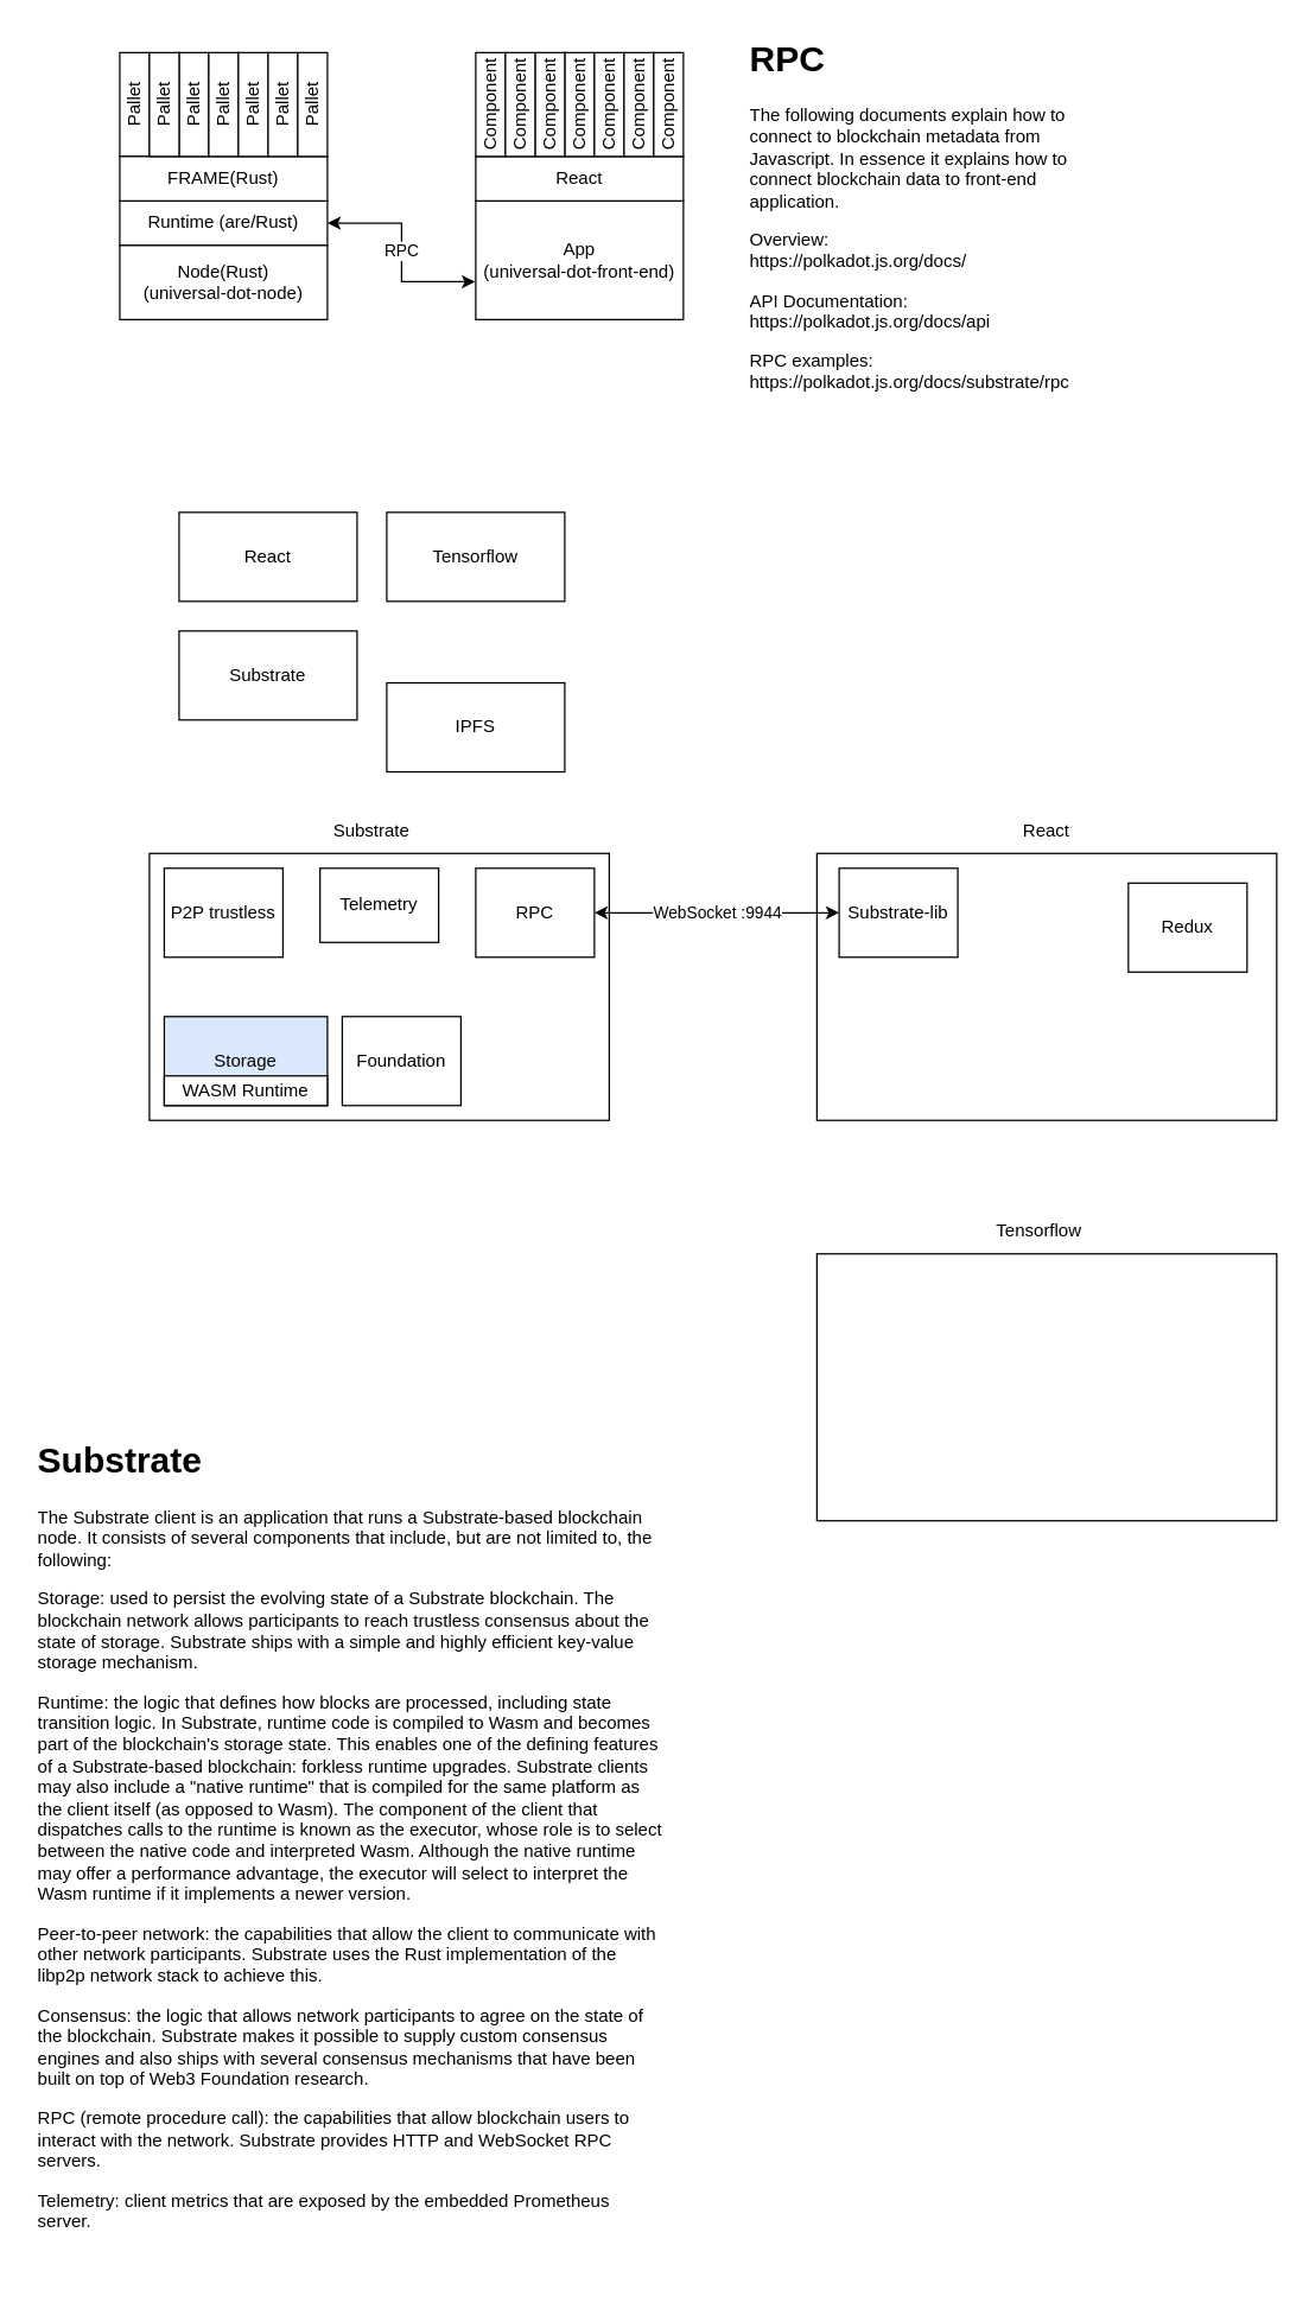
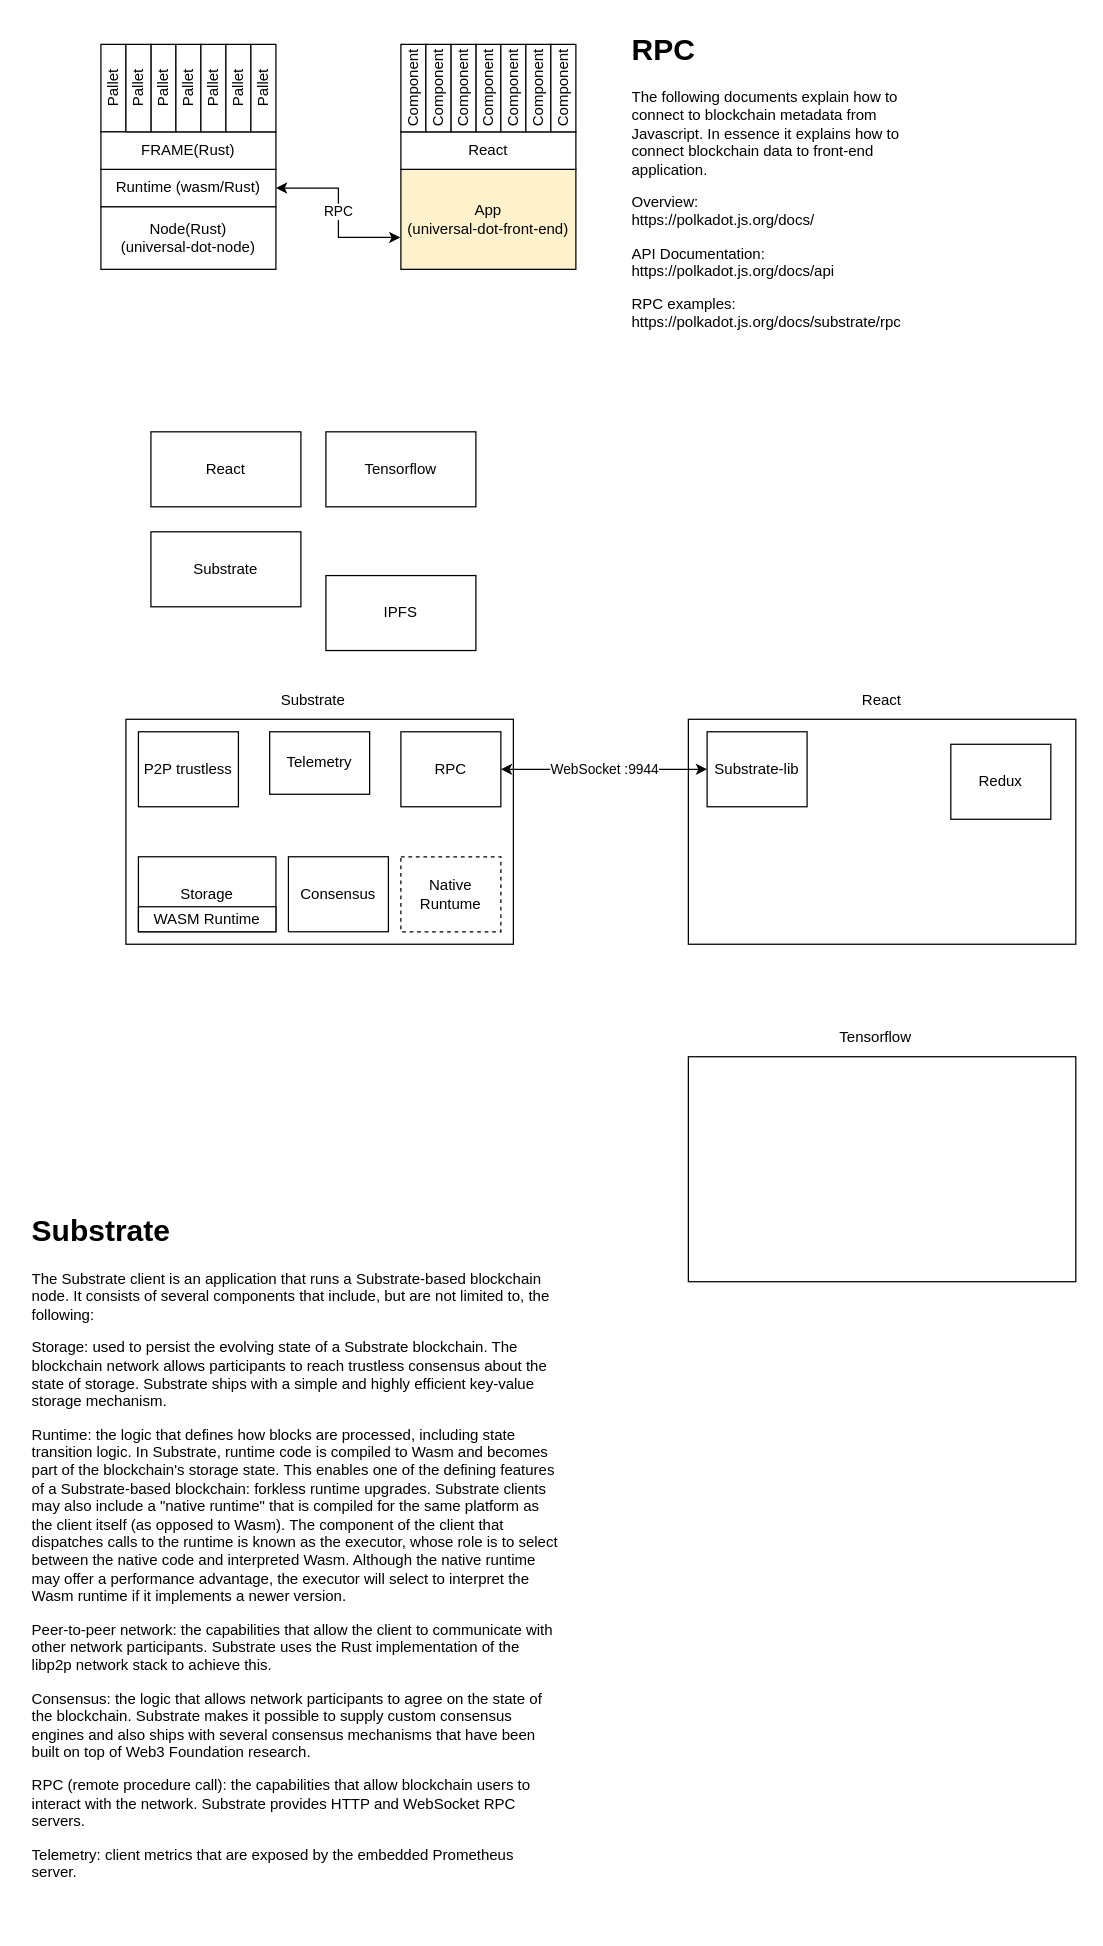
  <mxCell id="0" />
  <mxCell id="1" parent="0" />
- <mxCell id="2" value="Runtime (are/Rust)" style="rounded=0;whiteSpace=wrap;html=1;" parent="1" vertex="1"><mxGeometry x="80" y="135" width="140" height="30" as="geometry" /></mxCell>
+ <mxCell id="2" value="Runtime (wasm/Rust)" style="rounded=0;whiteSpace=wrap;html=1;" parent="1" vertex="1"><mxGeometry x="80" y="135" width="140" height="30" as="geometry" /></mxCell>
  <mxCell id="3" value="Pallet" style="rounded=0;whiteSpace=wrap;html=1;horizontal=0;" parent="1" vertex="1"><mxGeometry x="80" y="35" width="20" height="70" as="geometry" /></mxCell>
  <mxCell id="4" value="FRAME(Rust)" style="rounded=0;whiteSpace=wrap;html=1;" parent="1" vertex="1"><mxGeometry x="80" y="105" width="140" height="30" as="geometry" /></mxCell>
  <mxCell id="5" value="RPC" style="edgeStyle=orthogonalEdgeStyle;rounded=0;orthogonalLoop=1;jettySize=auto;html=1;exitX=-0.003;exitY=0.681;exitDx=0;exitDy=0;startArrow=classic;startFill=1;exitPerimeter=0;" parent="1" source="6" target="2" edge="1"><mxGeometry relative="1" as="geometry" /></mxCell>
- <mxCell id="6" value="App&lt;br&gt;(universal-dot-front-end)" style="rounded=0;whiteSpace=wrap;html=1;" parent="1" vertex="1"><mxGeometry x="320" y="135" width="140" height="80" as="geometry" /></mxCell>
+ <mxCell id="6" value="App&lt;br&gt;(universal-dot-front-end)" style="rounded=0;whiteSpace=wrap;html=1;fillColor=#fff2cc;" parent="1" vertex="1"><mxGeometry x="320" y="135" width="140" height="80" as="geometry" /></mxCell>
  <mxCell id="7" value="React" style="rounded=0;whiteSpace=wrap;html=1;" parent="1" vertex="1"><mxGeometry x="320" y="105" width="140" height="30" as="geometry" /></mxCell>
  <mxCell id="8" value="Component" style="rounded=0;whiteSpace=wrap;html=1;horizontal=0;" parent="1" vertex="1"><mxGeometry x="320" y="35" width="20" height="70" as="geometry" /></mxCell>
  <mxCell id="9" value="&lt;h1&gt;RPC&lt;/h1&gt;&lt;p&gt;The following documents explain how to connect to blockchain metadata from Javascript. In essence it explains how to connect blockchain data to front-end application.&lt;/p&gt;&lt;p&gt;Overview:&lt;br&gt;https://polkadot.js.org/docs/&lt;/p&gt;&lt;p&gt;API Documentation:&amp;nbsp;&lt;br&gt;https://polkadot.js.org/docs/api&lt;br&gt;&lt;/p&gt;&lt;p&gt;RPC examples:&lt;br&gt;https://polkadot.js.org/docs/substrate/rpc&lt;br&gt;&lt;/p&gt;" style="text;html=1;strokeColor=none;fillColor=none;spacing=5;spacingTop=-20;whiteSpace=wrap;overflow=hidden;rounded=0;" parent="1" vertex="1"><mxGeometry x="500" y="20" width="240" height="260" as="geometry" /></mxCell>
  <mxCell id="10" value="Node(Rust)&lt;br&gt;(universal-dot-node)" style="rounded=0;whiteSpace=wrap;html=1;" parent="1" vertex="1"><mxGeometry x="80" y="165" width="140" height="50" as="geometry" /></mxCell>
  <mxCell id="11" value="Pallet" style="rounded=0;whiteSpace=wrap;html=1;horizontal=0;" parent="1" vertex="1"><mxGeometry x="120" y="35" width="20" height="70" as="geometry" /></mxCell>
  <mxCell id="12" value="Pallet" style="rounded=0;whiteSpace=wrap;html=1;horizontal=0;" parent="1" vertex="1"><mxGeometry x="140" y="35" width="20" height="70" as="geometry" /></mxCell>
  <mxCell id="13" value="Pallet" style="rounded=0;whiteSpace=wrap;html=1;horizontal=0;" parent="1" vertex="1"><mxGeometry x="160" y="35" width="20" height="70" as="geometry" /></mxCell>
  <mxCell id="14" value="Pallet" style="rounded=0;whiteSpace=wrap;html=1;horizontal=0;" parent="1" vertex="1"><mxGeometry x="180" y="35" width="20" height="70" as="geometry" /></mxCell>
  <mxCell id="15" value="Pallet" style="rounded=0;whiteSpace=wrap;html=1;horizontal=0;" parent="1" vertex="1"><mxGeometry x="200" y="35" width="20" height="70" as="geometry" /></mxCell>
  <mxCell id="16" value="Pallet" style="rounded=0;whiteSpace=wrap;html=1;horizontal=0;" parent="1" vertex="1"><mxGeometry x="100" y="35" width="20" height="70" as="geometry" /></mxCell>
  <mxCell id="17" value="Component" style="rounded=0;whiteSpace=wrap;html=1;horizontal=0;" parent="1" vertex="1"><mxGeometry x="380" y="35" width="20" height="70" as="geometry" /></mxCell>
  <mxCell id="18" value="Component" style="rounded=0;whiteSpace=wrap;html=1;horizontal=0;" parent="1" vertex="1"><mxGeometry x="400" y="35" width="20" height="70" as="geometry" /></mxCell>
  <mxCell id="19" value="Component" style="rounded=0;whiteSpace=wrap;html=1;horizontal=0;" parent="1" vertex="1"><mxGeometry x="420" y="35" width="20" height="70" as="geometry" /></mxCell>
  <mxCell id="20" value="Component" style="rounded=0;whiteSpace=wrap;html=1;horizontal=0;" parent="1" vertex="1"><mxGeometry x="440" y="35" width="20" height="70" as="geometry" /></mxCell>
  <mxCell id="21" value="Component" style="rounded=0;whiteSpace=wrap;html=1;horizontal=0;" parent="1" vertex="1"><mxGeometry x="360" y="35" width="20" height="70" as="geometry" /></mxCell>
  <mxCell id="22" value="Component" style="rounded=0;whiteSpace=wrap;html=1;horizontal=0;" parent="1" vertex="1"><mxGeometry x="340" y="35" width="20" height="70" as="geometry" /></mxCell>
  <mxCell id="23" value="React" style="rounded=0;whiteSpace=wrap;html=1;" vertex="1" parent="1"><mxGeometry x="120" y="345" width="120" height="60" as="geometry" /></mxCell>
  <mxCell id="24" value="Tensorflow" style="rounded=0;whiteSpace=wrap;html=1;" vertex="1" parent="1"><mxGeometry x="260" y="345" width="120" height="60" as="geometry" /></mxCell>
  <mxCell id="25" value="IPFS" style="rounded=0;whiteSpace=wrap;html=1;" vertex="1" parent="1"><mxGeometry x="260" y="460" width="120" height="60" as="geometry" /></mxCell>
  <mxCell id="26" value="Substrate" style="rounded=0;whiteSpace=wrap;html=1;" vertex="1" parent="1"><mxGeometry x="120" y="425" width="120" height="60" as="geometry" /></mxCell>
  <mxCell id="27" value="" style="rounded=0;whiteSpace=wrap;html=1;" vertex="1" parent="1"><mxGeometry x="100" y="575" width="310" height="180" as="geometry" /></mxCell>
  <mxCell id="28" value="Substrate" style="text;html=1;strokeColor=none;fillColor=none;align=center;verticalAlign=middle;whiteSpace=wrap;rounded=0;" vertex="1" parent="1"><mxGeometry x="220" y="545" width="60" height="30" as="geometry" /></mxCell>
- <mxCell id="29" value="Storage" style="rounded=0;whiteSpace=wrap;html=1;fillColor=#dae8fc;" vertex="1" parent="1"><mxGeometry x="110" y="685" width="110" height="60" as="geometry" /></mxCell>
+ <mxCell id="29" value="Storage" style="rounded=0;whiteSpace=wrap;html=1;" vertex="1" parent="1"><mxGeometry x="110" y="685" width="110" height="60" as="geometry" /></mxCell>
  <mxCell id="30" value="WASM Runtime" style="rounded=0;whiteSpace=wrap;html=1;" vertex="1" parent="1"><mxGeometry x="110" y="725" width="110" height="20" as="geometry" /></mxCell>
- <mxCell id="31" value="Foundation" style="rounded=0;whiteSpace=wrap;html=1;" vertex="1" parent="1"><mxGeometry x="230" y="685" width="80" height="60" as="geometry" /></mxCell>
+ <mxCell id="31" value="Consensus" style="rounded=0;whiteSpace=wrap;html=1;" vertex="1" parent="1"><mxGeometry x="230" y="685" width="80" height="60" as="geometry" /></mxCell>
  <mxCell id="32" value="P2P trustless" style="rounded=0;whiteSpace=wrap;html=1;" vertex="1" parent="1"><mxGeometry x="110" y="585" width="80" height="60" as="geometry" /></mxCell>
  <mxCell id="33" value="RPC" style="rounded=0;whiteSpace=wrap;html=1;" vertex="1" parent="1"><mxGeometry x="320" y="585" width="80" height="60" as="geometry" /></mxCell>
  <mxCell id="34" value="Telemetry" style="rounded=0;whiteSpace=wrap;html=1;" vertex="1" parent="1"><mxGeometry x="215" y="585" width="80" height="50" as="geometry" /></mxCell>
+ <mxCell id="35" value="Native Runtume" style="rounded=0;whiteSpace=wrap;html=1;dashed=1;" vertex="1" parent="1"><mxGeometry x="320" y="685" width="80" height="60" as="geometry" /></mxCell>
  <mxCell id="36" value="&lt;h1&gt;Substrate&lt;/h1&gt;&lt;p&gt;The Substrate client is an application that runs a Substrate-based blockchain node. It consists of several components that include, but are not limited to, the following:&amp;nbsp;&lt;/p&gt;&lt;p&gt;Storage: used to persist the evolving state of a Substrate blockchain. The blockchain network allows participants to reach trustless consensus about the state of storage. Substrate ships with a simple and highly efficient key-value storage mechanism.&amp;nbsp;&lt;/p&gt;&lt;p&gt;Runtime: the logic that defines how blocks are processed, including state transition logic. In Substrate, runtime code is compiled to Wasm and becomes part of the blockchain's storage state. This enables one of the defining features of a Substrate-based blockchain: forkless runtime upgrades. Substrate clients may also include a &quot;native runtime&quot; that is compiled for the same platform as the client itself (as opposed to Wasm). The component of the client that dispatches calls to the runtime is known as the executor, whose role is to select between the native code and interpreted Wasm. Although the native runtime may offer a performance advantage, the executor will select to interpret the Wasm runtime if it implements a newer version.&amp;nbsp;&lt;/p&gt;&lt;p&gt;Peer-to-peer network: the capabilities that allow the client to communicate with other network participants. Substrate uses the Rust implementation of the libp2p network stack to achieve this.&amp;nbsp;&lt;/p&gt;&lt;p&gt;Consensus: the logic that allows network participants to agree on the state of the blockchain. Substrate makes it possible to supply custom consensus engines and also ships with several consensus mechanisms that have been built on top of Web3 Foundation research.&lt;/p&gt;&lt;p&gt;RPC (remote procedure call): the capabilities that allow blockchain users to interact with the network. Substrate provides HTTP and WebSocket RPC servers.&amp;nbsp;&lt;/p&gt;&lt;p&gt;Telemetry: client metrics that are exposed by the embedded Prometheus server.&lt;/p&gt;" style="text;html=1;strokeColor=none;fillColor=none;spacing=5;spacingTop=-20;whiteSpace=wrap;overflow=hidden;rounded=0;dashed=1;" vertex="1" parent="1"><mxGeometry x="20" y="965" width="430" height="570" as="geometry" /></mxCell>
  <mxCell id="37" value="" style="rounded=0;whiteSpace=wrap;html=1;" vertex="1" parent="1"><mxGeometry x="550" y="575" width="310" height="180" as="geometry" /></mxCell>
  <mxCell id="38" value="React" style="text;html=1;strokeColor=none;fillColor=none;align=center;verticalAlign=middle;whiteSpace=wrap;rounded=0;" vertex="1" parent="1"><mxGeometry x="675" y="545" width="60" height="30" as="geometry" /></mxCell>
  <mxCell id="39" value="Substrate-lib" style="rounded=0;whiteSpace=wrap;html=1;" vertex="1" parent="1"><mxGeometry x="565" y="585" width="80" height="60" as="geometry" /></mxCell>
  <mxCell id="40" value="Redux" style="rounded=0;whiteSpace=wrap;html=1;" vertex="1" parent="1"><mxGeometry x="760" y="595" width="80" height="60" as="geometry" /></mxCell>
  <mxCell id="41" value="WebSocket :9944" style="edgeStyle=orthogonalEdgeStyle;rounded=0;orthogonalLoop=1;jettySize=auto;html=1;entryX=0;entryY=0.5;entryDx=0;entryDy=0;startArrow=classic;startFill=1;" edge="1" parent="1" source="33" target="39"><mxGeometry relative="1" as="geometry" /></mxCell>
  <mxCell id="42" value="" style="rounded=0;whiteSpace=wrap;html=1;" vertex="1" parent="1"><mxGeometry x="550" y="845" width="310" height="180" as="geometry" /></mxCell>
  <mxCell id="43" value="Tensorflow" style="text;html=1;strokeColor=none;fillColor=none;align=center;verticalAlign=middle;whiteSpace=wrap;rounded=0;" vertex="1" parent="1"><mxGeometry x="670" y="815" width="60" height="30" as="geometry" /></mxCell>
